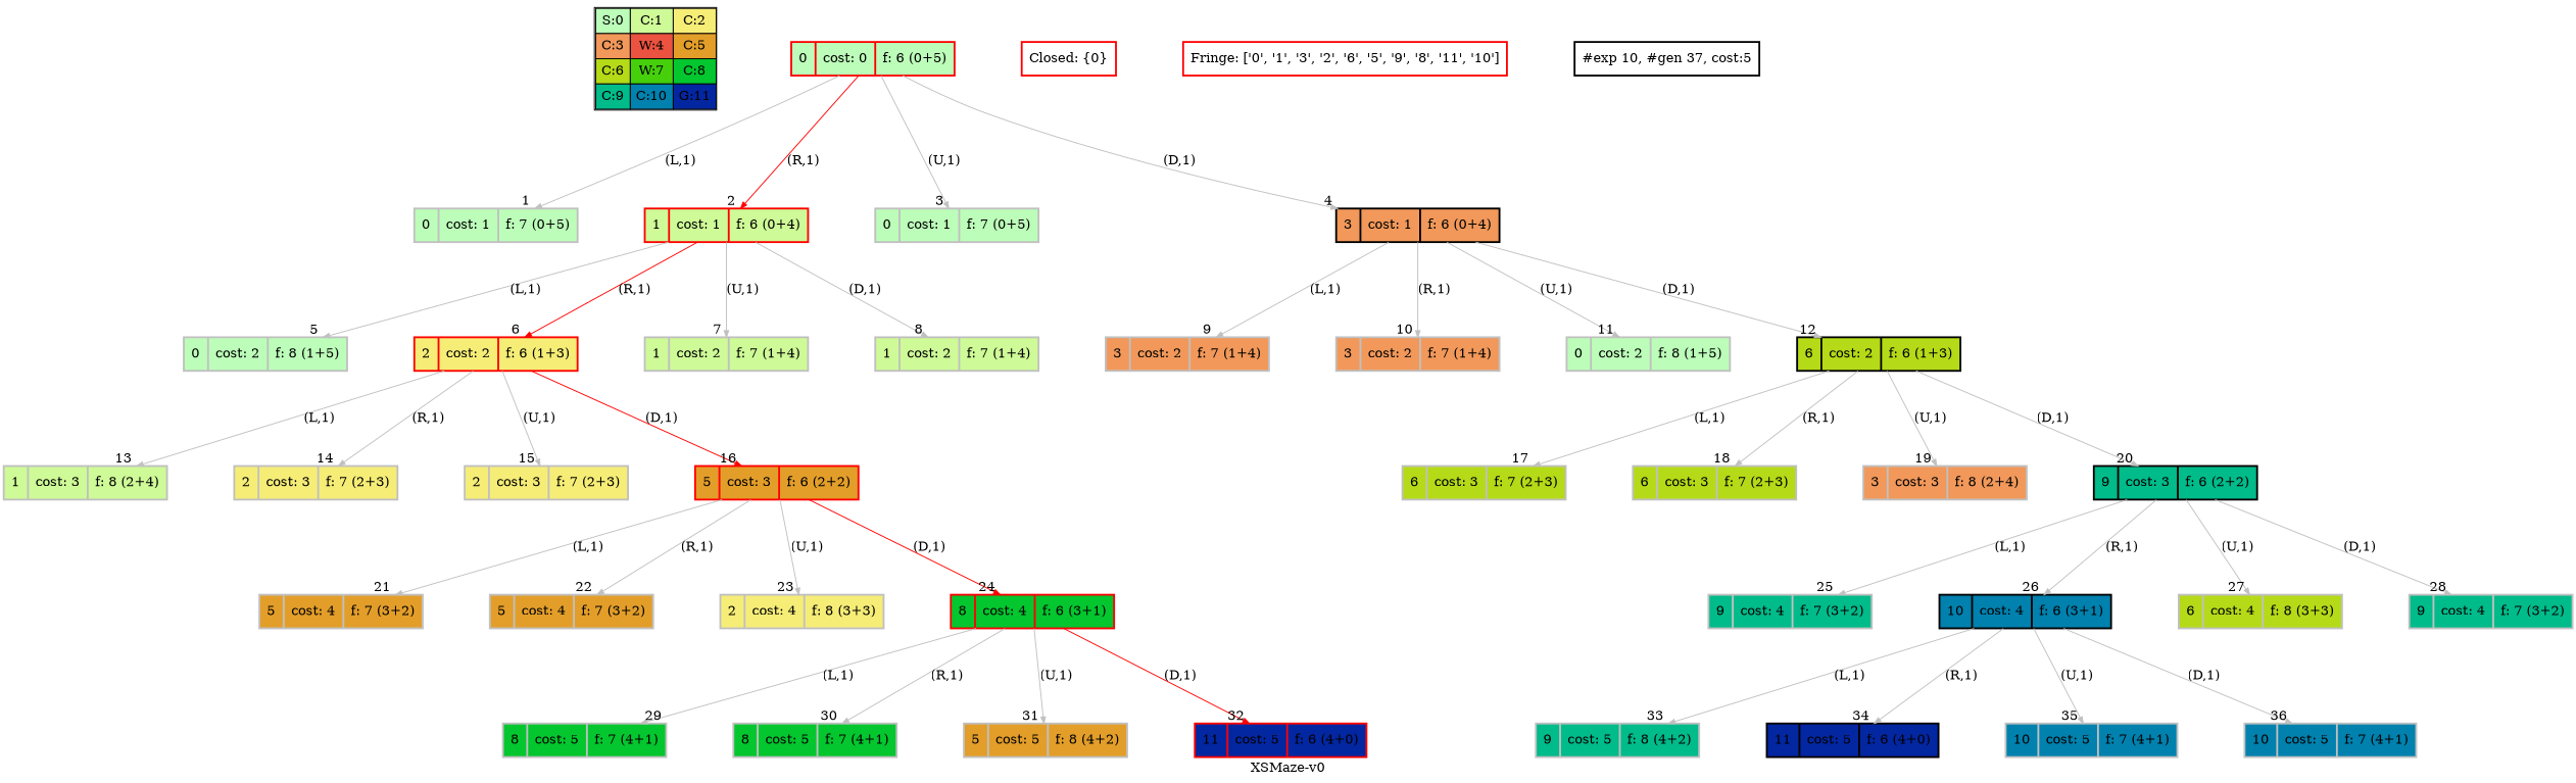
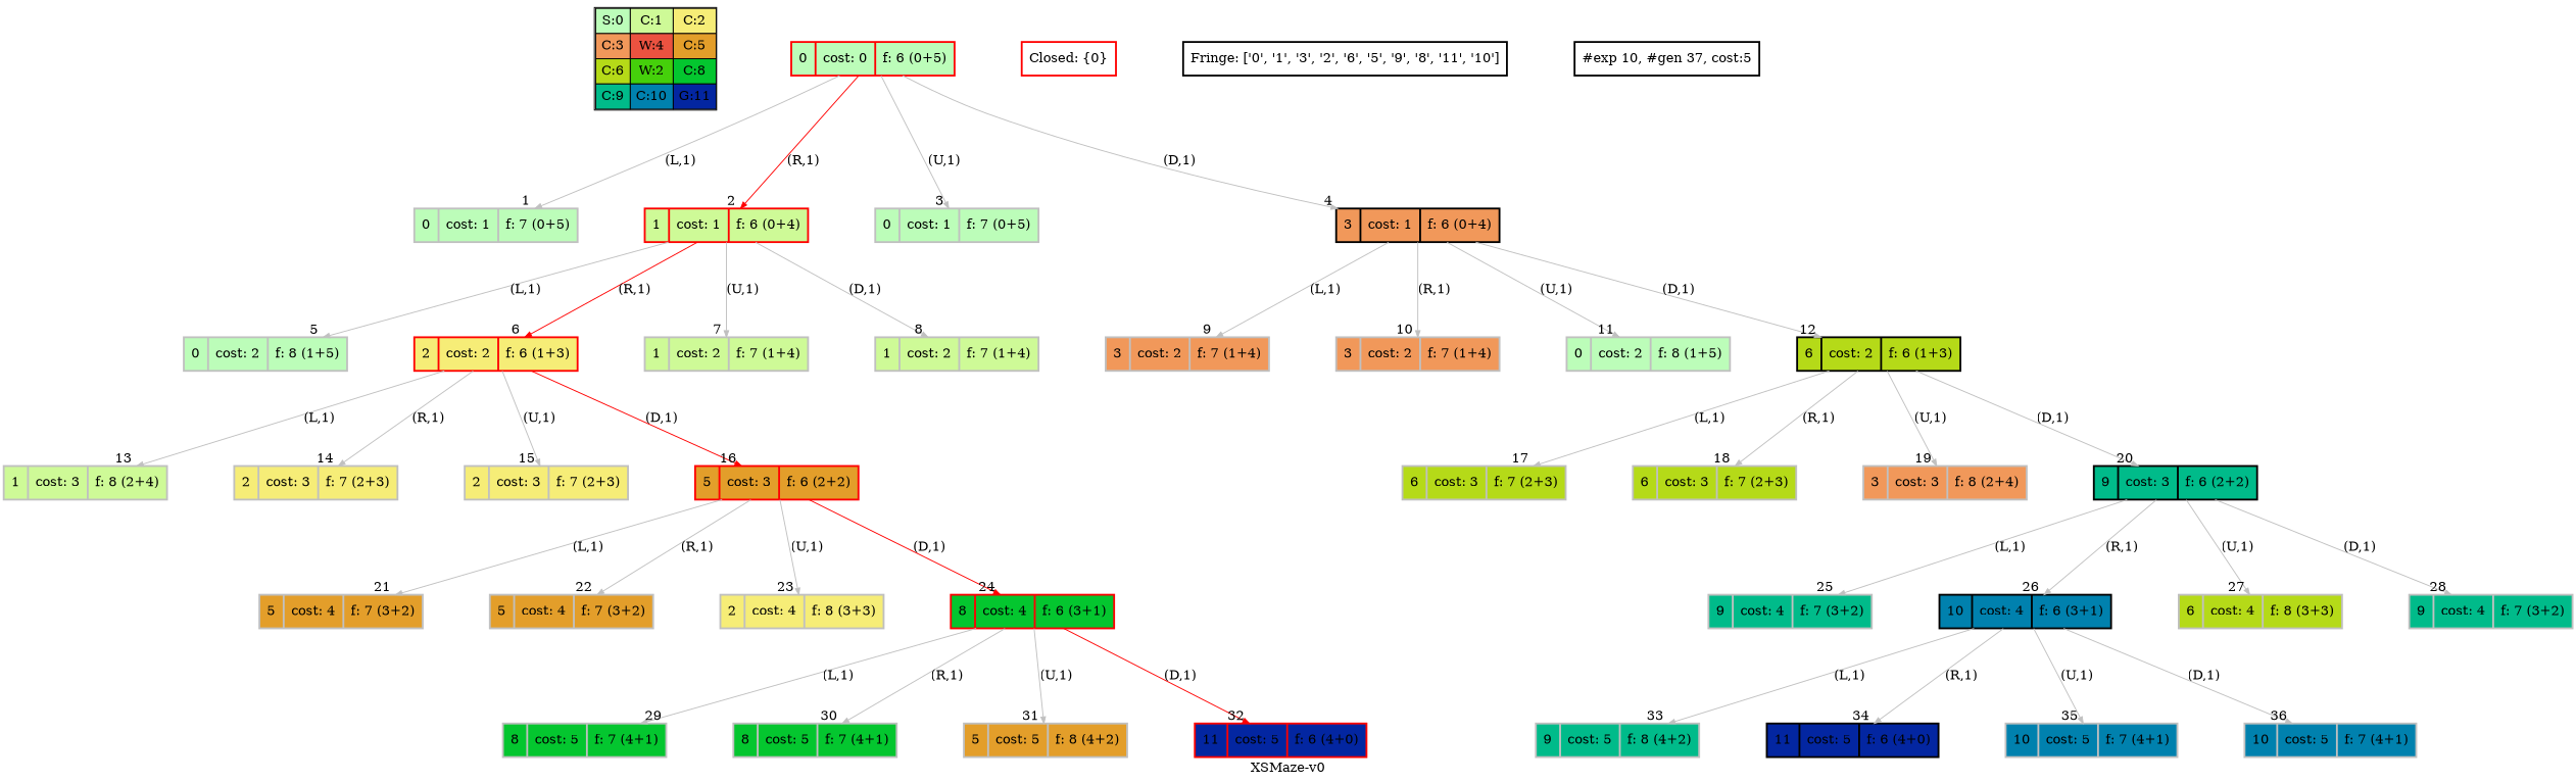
  digraph {
    label="XSMaze-v0"
    nodesep=1
    ranksep=1.2
    node [penwidth=2 shape=record color=grey fillcolor="0.32745098 0.267733   0.99083125 1.        " style=filled]
    edge [arrowsize=0.7 color=grey]
-   n1 [label=<<table border="1" cellpadding="5" cellspacing="0" cellborder="1"><tr><td bgcolor="0.32745098 0.267733   0.99083125 1.        ">S:0</td><td bgcolor="0.24117647 0.39545121 0.97940977 1.        ">C:1</td><td bgcolor="0.15490196 0.51591783 0.96349314 1.        ">C:2</td></tr><tr><td bgcolor="0.06862745 0.62692381 0.94315443 1.        ">C:3</td><td bgcolor="0.01764706 0.72643357 0.91848699 1.        ">W:4</td><td bgcolor="0.10392157 0.81262237 0.88960401 1.        ">C:5</td></tr><tr><td bgcolor="0.19803922 0.88960401 0.8534438  1.        ">C:6</td><td bgcolor="0.28431373 0.94315443 0.81619691 1.        ">W:7</td><td bgcolor="0.37058824 0.97940977 0.77520398 1.        ">C:8</td></tr><tr><td bgcolor="0.45686275 0.99770518 0.73065313 1.        ">C:9</td><td bgcolor="0.54313725 0.99770518 0.68274886 1.        ">C:10</td><td bgcolor="0.62941176 0.97940977 0.63171101 1.        ">G:11</td></tr></table>> shape=plaintext color="" fillcolor="" style=""]
+   n1 [label=<<table border="1" cellpadding="5" cellspacing="0" cellborder="1"><tr><td bgcolor="0.32745098 0.267733   0.99083125 1.        ">S:0</td><td bgcolor="0.24117647 0.39545121 0.97940977 1.        ">C:1</td><td bgcolor="0.15490196 0.51591783 0.96349314 1.        ">C:2</td></tr><tr><td bgcolor="0.06862745 0.62692381 0.94315443 1.        ">C:3</td><td bgcolor="0.01764706 0.72643357 0.91848699 1.        ">W:4</td><td bgcolor="0.10392157 0.81262237 0.88960401 1.        ">C:5</td></tr><tr><td bgcolor="0.19803922 0.88960401 0.8534438  1.        ">C:6</td><td bgcolor="0.28431373 0.94315443 0.81619691 1.        ">W:2</td><td bgcolor="0.37058824 0.97940977 0.77520398 1.        ">C:8</td></tr><tr><td bgcolor="0.45686275 0.99770518 0.73065313 1.        ">C:9</td><td bgcolor="0.54313725 0.99770518 0.68274886 1.        ">C:10</td><td bgcolor="0.62941176 0.97940977 0.63171101 1.        ">G:11</td></tr></table>> shape=plaintext color="" fillcolor="" style=""]
    n2 [color=red label="<f0>0 |<f1> cost: 0 |<f2> f: 6 (0+5)"]
    n3 [label="<f0>0 |<f1> cost: 1 |<f2> f: 7 (0+5)"]
    n4 [color=red fillcolor="0.24117647 0.39545121 0.97940977 1.        " label="<f0>1 |<f1> cost: 1 |<f2> f: 6 (0+4)"]
    n5 [label="<f0>0 |<f1> cost: 1 |<f2> f: 7 (0+5)"]
    n6 [color=black fillcolor="0.06862745 0.62692381 0.94315443 1.        " label="<f0>3 |<f1> cost: 1 |<f2> f: 6 (0+4)"]
    n7 [label="<f0>0 |<f1> cost: 2 |<f2> f: 8 (1+5)"]
    n8 [color=red fillcolor="0.15490196 0.51591783 0.96349314 1.        " label="<f0>2 |<f1> cost: 2 |<f2> f: 6 (1+3)"]
    n9 [fillcolor="0.24117647 0.39545121 0.97940977 1.        " label="<f0>1 |<f1> cost: 2 |<f2> f: 7 (1+4)"]
    n10 [fillcolor="0.24117647 0.39545121 0.97940977 1.        " label="<f0>1 |<f1> cost: 2 |<f2> f: 7 (1+4)"]
    n11 [fillcolor="0.06862745 0.62692381 0.94315443 1.        " label="<f0>3 |<f1> cost: 2 |<f2> f: 7 (1+4)"]
    n12 [fillcolor="0.06862745 0.62692381 0.94315443 1.        " label="<f0>3 |<f1> cost: 2 |<f2> f: 7 (1+4)"]
    n13 [label="<f0>0 |<f1> cost: 2 |<f2> f: 8 (1+5)"]
    n14 [color=black fillcolor="0.19803922 0.88960401 0.8534438  1.        " label="<f0>6 |<f1> cost: 2 |<f2> f: 6 (1+3)"]
    n15 [color=red label="Closed: {0}" shape=box fillcolor="" style=""]
-   n16 [label="Fringe: ['0', '1', '3', '2', '6', '5', '9', '8', '11', '10']" shape=box color=red fillcolor="" style=""]
+   n16 [label="Fringe: ['0', '1', '3', '2', '6', '5', '9', '8', '11', '10']" shape=box color="" fillcolor="" style=""]
    n17 [fillcolor="0.24117647 0.39545121 0.97940977 1.        " label="<f0>1 |<f1> cost: 3 |<f2> f: 8 (2+4)"]
    n18 [fillcolor="0.15490196 0.51591783 0.96349314 1.        " label="<f0>2 |<f1> cost: 3 |<f2> f: 7 (2+3)"]
    n19 [fillcolor="0.15490196 0.51591783 0.96349314 1.        " label="<f0>2 |<f1> cost: 3 |<f2> f: 7 (2+3)"]
    n20 [color=red fillcolor="0.10392157 0.81262237 0.88960401 1.        " label="<f0>5 |<f1> cost: 3 |<f2> f: 6 (2+2)"]
    n21 [fillcolor="0.19803922 0.88960401 0.8534438  1.        " label="<f0>6 |<f1> cost: 3 |<f2> f: 7 (2+3)"]
    n22 [fillcolor="0.19803922 0.88960401 0.8534438  1.        " label="<f0>6 |<f1> cost: 3 |<f2> f: 7 (2+3)"]
    n23 [fillcolor="0.06862745 0.62692381 0.94315443 1.        " label="<f0>3 |<f1> cost: 3 |<f2> f: 8 (2+4)"]
    n24 [color=black fillcolor="0.45686275 0.99770518 0.73065313 1.        " label="<f0>9 |<f1> cost: 3 |<f2> f: 6 (2+2)"]
    n25 [fillcolor="0.10392157 0.81262237 0.88960401 1.        " label="<f0>5 |<f1> cost: 4 |<f2> f: 7 (3+2)"]
    n26 [fillcolor="0.10392157 0.81262237 0.88960401 1.        " label="<f0>5 |<f1> cost: 4 |<f2> f: 7 (3+2)"]
    n27 [fillcolor="0.15490196 0.51591783 0.96349314 1.        " label="<f0>2 |<f1> cost: 4 |<f2> f: 8 (3+3)"]
    n28 [color=red fillcolor="0.37058824 0.97940977 0.77520398 1.        " label="<f0>8 |<f1> cost: 4 |<f2> f: 6 (3+1)"]
    n29 [fillcolor="0.45686275 0.99770518 0.73065313 1.        " label="<f0>9 |<f1> cost: 4 |<f2> f: 7 (3+2)"]
    n30 [color=black fillcolor="0.54313725 0.99770518 0.68274886 1.        " label="<f0>10 |<f1> cost: 4 |<f2> f: 6 (3+1)"]
    n31 [fillcolor="0.19803922 0.88960401 0.8534438  1.        " label="<f0>6 |<f1> cost: 4 |<f2> f: 8 (3+3)"]
    n32 [fillcolor="0.45686275 0.99770518 0.73065313 1.        " label="<f0>9 |<f1> cost: 4 |<f2> f: 7 (3+2)"]
    n33 [fillcolor="0.37058824 0.97940977 0.77520398 1.        " label="<f0>8 |<f1> cost: 5 |<f2> f: 7 (4+1)"]
    n34 [fillcolor="0.37058824 0.97940977 0.77520398 1.        " label="<f0>8 |<f1> cost: 5 |<f2> f: 7 (4+1)"]
    n35 [fillcolor="0.10392157 0.81262237 0.88960401 1.        " label="<f0>5 |<f1> cost: 5 |<f2> f: 8 (4+2)"]
    n36 [color=red fillcolor="0.62941176 0.97940977 0.63171101 1.        " label="<f0>11 |<f1> cost: 5 |<f2> f: 6 (4+0)"]
    n37 [fillcolor="0.45686275 0.99770518 0.73065313 1.        " label="<f0>9 |<f1> cost: 5 |<f2> f: 8 (4+2)"]
    n38 [color=black fillcolor="0.62941176 0.97940977 0.63171101 1.        " label="<f0>11 |<f1> cost: 5 |<f2> f: 6 (4+0)"]
    n39 [fillcolor="0.54313725 0.99770518 0.68274886 1.        " label="<f0>10 |<f1> cost: 5 |<f2> f: 7 (4+1)"]
    n40 [fillcolor="0.54313725 0.99770518 0.68274886 1.        " label="<f0>10 |<f1> cost: 5 |<f2> f: 7 (4+1)"]
    "#exp 10, #gen 37, cost:5" [shape=box color="" fillcolor="" style=""]
    subgraph sub_1 {
      label=Map
      n1
    }
    n2 -> n3 [headlabel=" 1 " label="(L,1)"]
    n2 -> n4 [color=red headlabel=" 2 " label="(R,1)"]
    n2 -> n5 [headlabel=" 3 " label="(U,1)"]
    n2 -> n6 [headlabel=" 4 " label="(D,1)"]
    n4 -> n7 [headlabel=" 5 " label="(L,1)"]
    n4 -> n8 [color=red headlabel=" 6 " label="(R,1)"]
    n4 -> n9 [headlabel=" 7 " label="(U,1)"]
    n4 -> n10 [headlabel=" 8 " label="(D,1)"]
    n6 -> n11 [headlabel=" 9 " label="(L,1)"]
    n6 -> n12 [headlabel=" 10 " label="(R,1)"]
    n6 -> n13 [headlabel=" 11 " label="(U,1)"]
    n6 -> n14 [headlabel=" 12 " label="(D,1)"]
    n8 -> n17 [headlabel=" 13 " label="(L,1)"]
    n8 -> n18 [headlabel=" 14 " label="(R,1)"]
    n8 -> n19 [headlabel=" 15 " label="(U,1)"]
    n8 -> n20 [color=red headlabel=" 16 " label="(D,1)"]
    n14 -> n21 [headlabel=" 17 " label="(L,1)"]
    n14 -> n22 [headlabel=" 18 " label="(R,1)"]
    n14 -> n23 [headlabel=" 19 " label="(U,1)"]
    n14 -> n24 [headlabel=" 20 " label="(D,1)"]
    n20 -> n25 [headlabel=" 21 " label="(L,1)"]
    n20 -> n26 [headlabel=" 22 " label="(R,1)"]
    n20 -> n27 [headlabel=" 23 " label="(U,1)"]
    n20 -> n28 [color=red headlabel=" 24 " label="(D,1)"]
    n24 -> n29 [headlabel=" 25 " label="(L,1)"]
    n24 -> n30 [headlabel=" 26 " label="(R,1)"]
    n24 -> n31 [headlabel=" 27 " label="(U,1)"]
    n24 -> n32 [headlabel=" 28 " label="(D,1)"]
    n28 -> n33 [headlabel=" 29 " label="(L,1)"]
    n28 -> n34 [headlabel=" 30 " label="(R,1)"]
    n28 -> n35 [headlabel=" 31 " label="(U,1)"]
    n28 -> n36 [color=red headlabel=" 32 " label="(D,1)"]
    n30 -> n37 [headlabel=" 33 " label="(L,1)"]
    n30 -> n38 [headlabel=" 34 " label="(R,1)"]
    n30 -> n39 [headlabel=" 35 " label="(U,1)"]
    n30 -> n40 [headlabel=" 36 " label="(D,1)"]
  }
